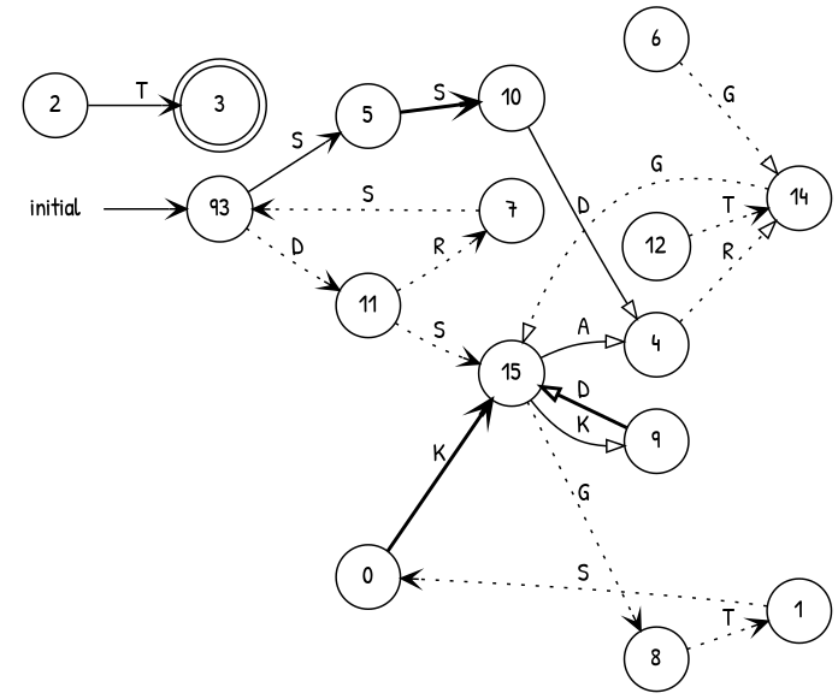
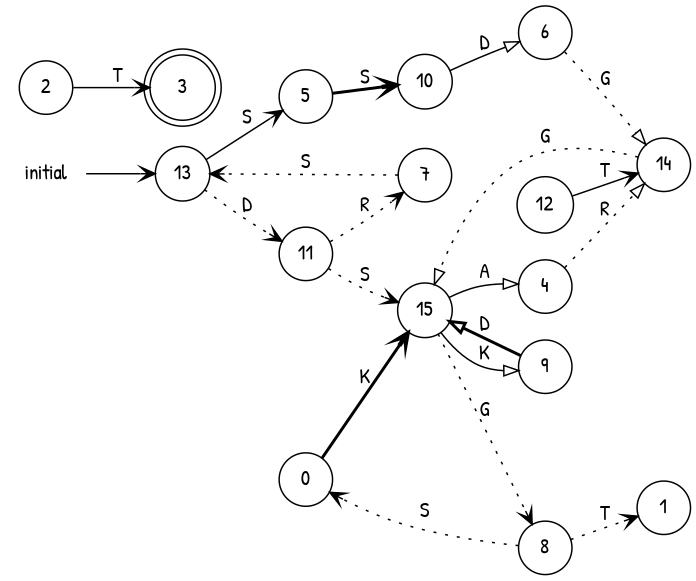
  digraph {
    fontname="Patrick Hand"
    rankdir=LR
    node [fontname="Patrick Hand" shape=circle]
    edge [arrowhead=vee fontname="Patrick Hand" style=dotted]
    0
    15
    4
    8
    9
    14
    1
    12
    3 [shape=doublecircle]
    2
    5
    10
    6
    7
-   13 [label=93]
+   13
    11
    initial [shape=plaintext]
    0 -> 15 [label=K style=bold]
    15 -> 4 [arrowhead=onormal label=A style=solid]
    15 -> 8 [label=G]
    15 -> 9 [arrowhead=onormal label=K style=solid]
    4 -> 14 [arrowhead=onormal label=R]
    8 -> 1 [label=T]
    9 -> 15 [arrowhead=onormal label=D style=bold]
    14 -> 15 [arrowhead=onormal label=G]
-   1 -> 0 [label=S]
-   12 -> 14 [label=T]
+   8 -> 0 [label=S]
+   12 -> 14 [label=T style=solid]
    2 -> 3 [label=T style=solid]
    5 -> 10 [label=S style=bold]
-   10 -> 4 [arrowhead=onormal label=D style=solid]
+   10 -> 6 [arrowhead=onormal label=D style=solid]
    6 -> 14 [arrowhead=onormal label=G]
    7 -> 13 [label=S]
    13 -> 5 [label=S style=solid]
    13 -> 11 [label=D]
    11 -> 15 [label=S]
    11 -> 7 [label=R]
    initial -> 13 [style=solid]
  }
